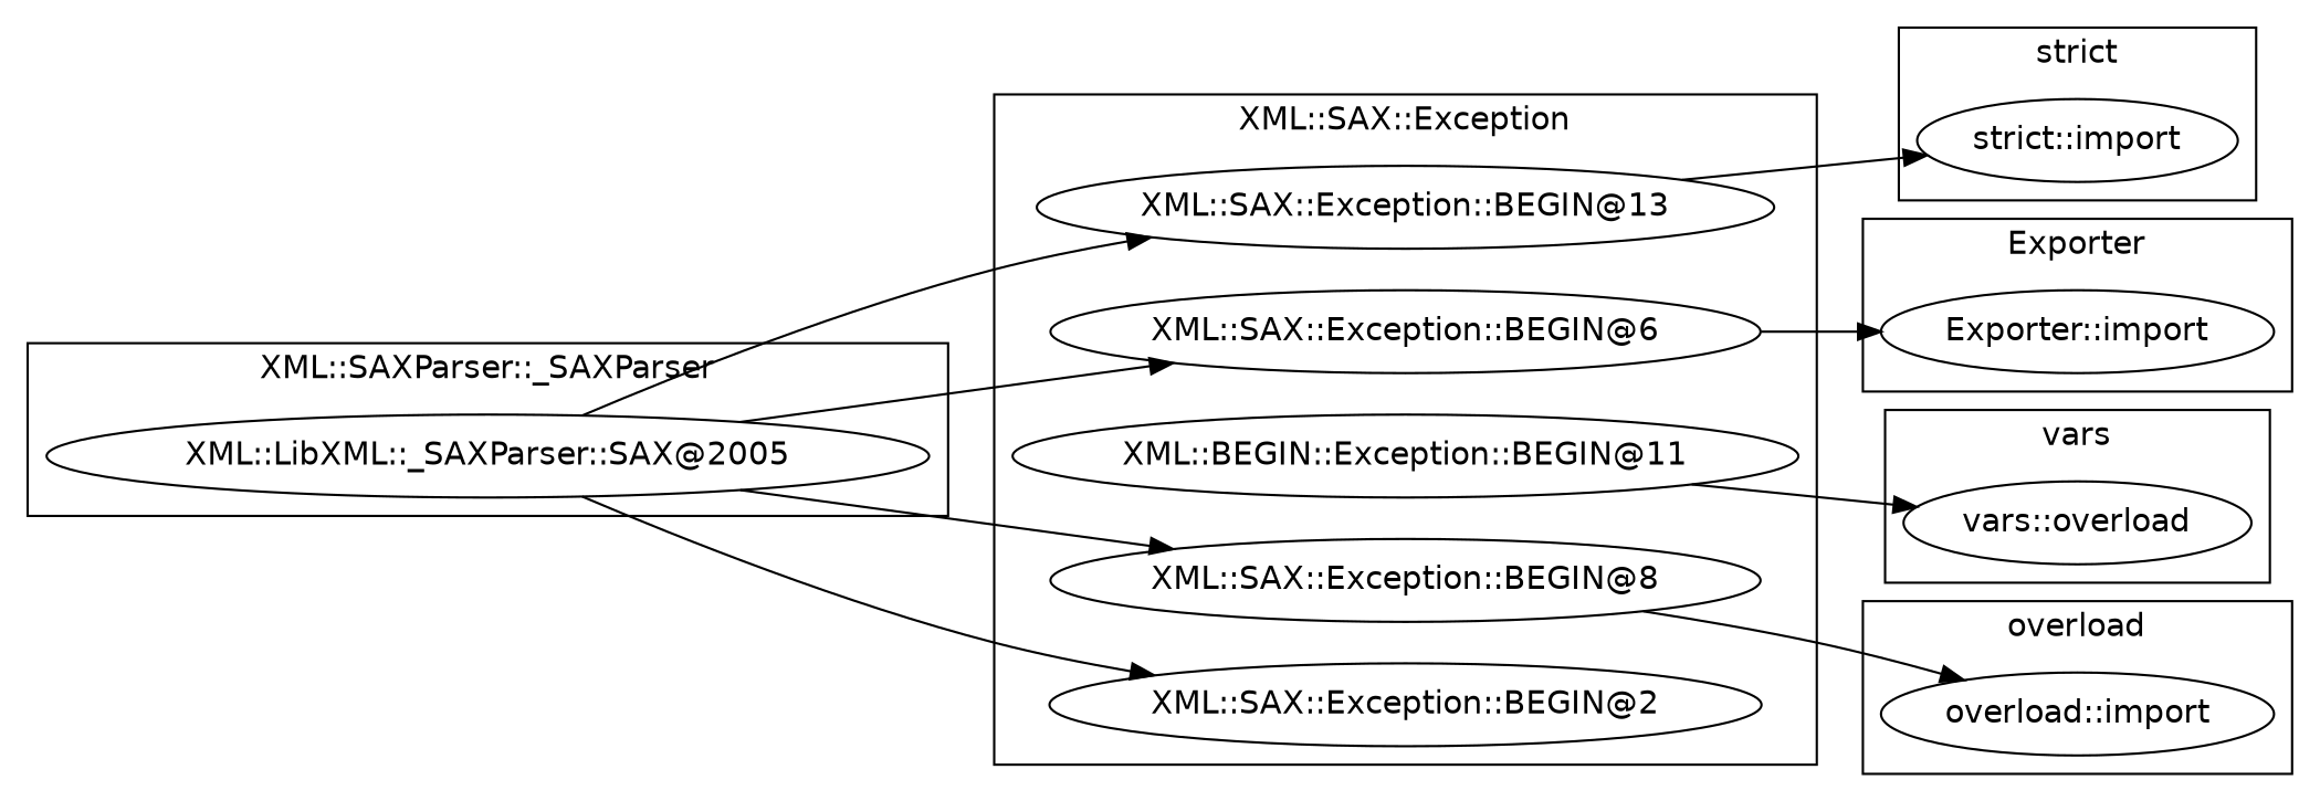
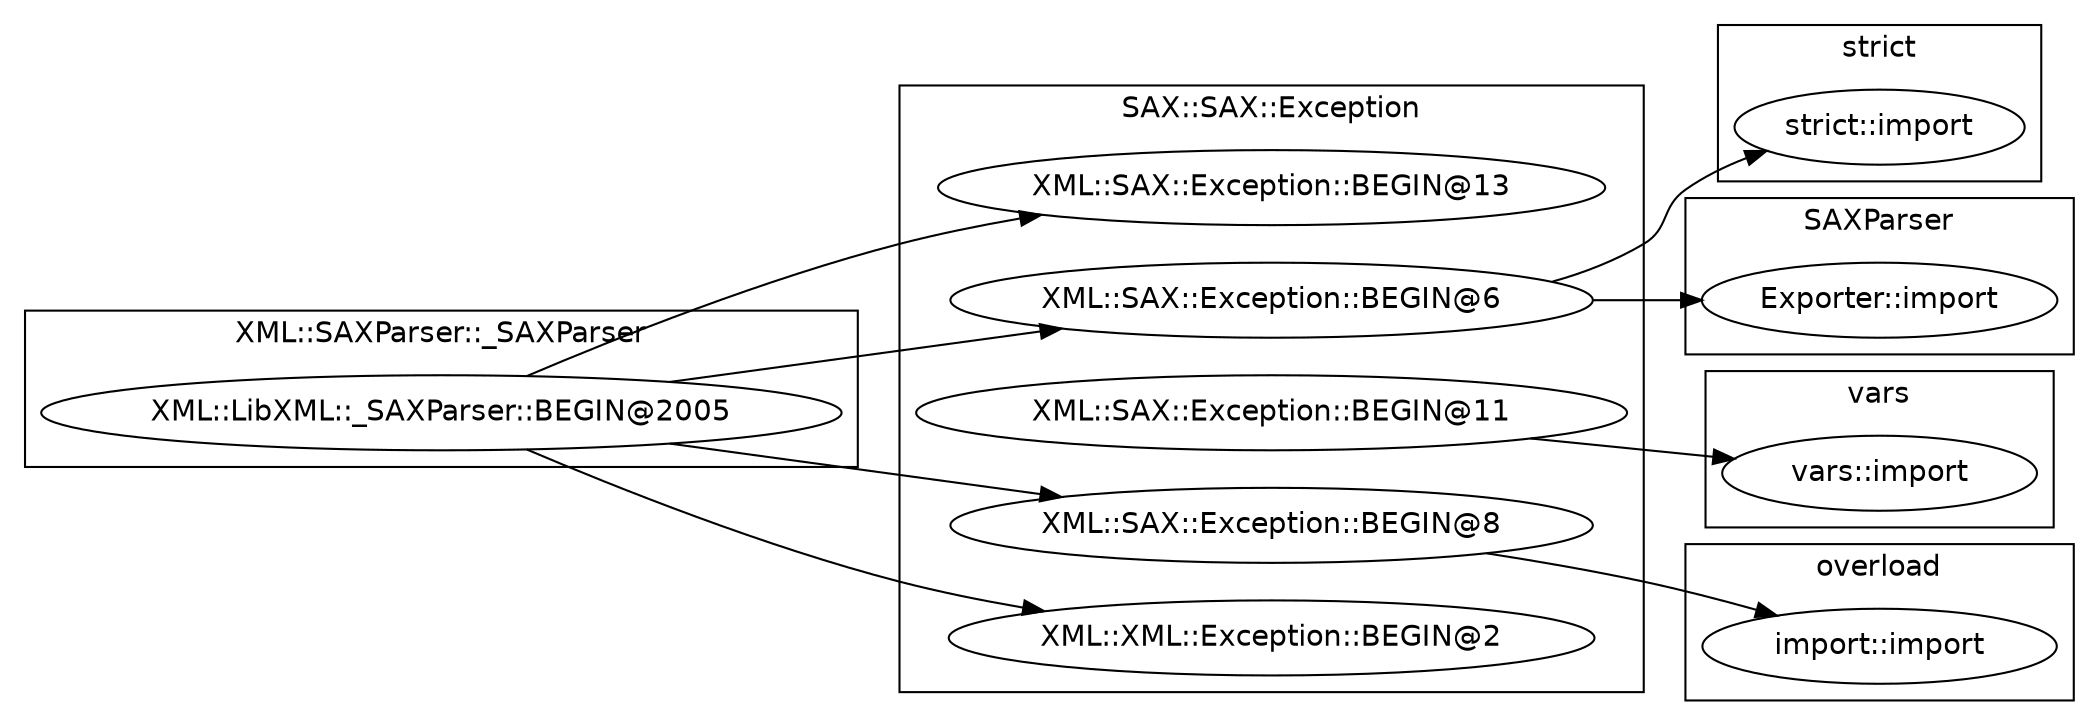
  digraph {
    fontname="DejaVu Sans"
    rankdir=LR
    node [fontname="DejaVu Sans"]
    edge [fontname="DejaVu Sans"]
    "XML::SAX::Exception::BEGIN@13"
    "XML::SAX::Exception::BEGIN@6"
-   "XML::SAX::Exception::BEGIN@11" [label="XML::BEGIN::Exception::BEGIN@11"]
+   "XML::SAX::Exception::BEGIN@11"
    "XML::SAX::Exception::BEGIN@8"
-   "XML::SAX::Exception::BEGIN@2"
+   "XML::SAX::Exception::BEGIN@2" [label="XML::XML::Exception::BEGIN@2"]
    "Exporter::import"
-   "overload::import"
-   "XML::LibXML::_SAXParser::BEGIN@2005" [label="XML::LibXML::_SAXParser::SAX@2005"]
-   "vars::import" [label="vars::overload"]
+   "overload::import" [label="import::import"]
+   "XML::LibXML::_SAXParser::BEGIN@2005"
+   "vars::import"
    "strict::import"
    subgraph cluster_1 {
-     label="XML::SAX::Exception"
+     label="SAX::SAX::Exception"
      "XML::SAX::Exception::BEGIN@13"
      "XML::SAX::Exception::BEGIN@6"
      "XML::SAX::Exception::BEGIN@11"
      "XML::SAX::Exception::BEGIN@8"
      "XML::SAX::Exception::BEGIN@2"
    }
    subgraph cluster_2 {
-     label=Exporter
+     label=SAXParser
      "Exporter::import"
    }
    subgraph cluster_3 {
      label=overload
      "overload::import"
    }
    subgraph cluster_4 {
      label="XML::SAXParser::_SAXParser"
      "XML::LibXML::_SAXParser::BEGIN@2005"
    }
    subgraph cluster_5 {
      label=vars
      "vars::import"
    }
    subgraph cluster_6 {
      label="strict"
      "strict::import"
    }
    "XML::SAX::Exception::BEGIN@6" -> "Exporter::import"
-   "XML::SAX::Exception::BEGIN@13" -> "strict::import"
+   "XML::SAX::Exception::BEGIN@6" -> "strict::import"
    "XML::SAX::Exception::BEGIN@11" -> "vars::import"
    "XML::SAX::Exception::BEGIN@8" -> "overload::import"
    "XML::LibXML::_SAXParser::BEGIN@2005" -> "XML::SAX::Exception::BEGIN@13"
    "XML::LibXML::_SAXParser::BEGIN@2005" -> "XML::SAX::Exception::BEGIN@6"
    "XML::LibXML::_SAXParser::BEGIN@2005" -> "XML::SAX::Exception::BEGIN@8"
    "XML::LibXML::_SAXParser::BEGIN@2005" -> "XML::SAX::Exception::BEGIN@2"
  }
